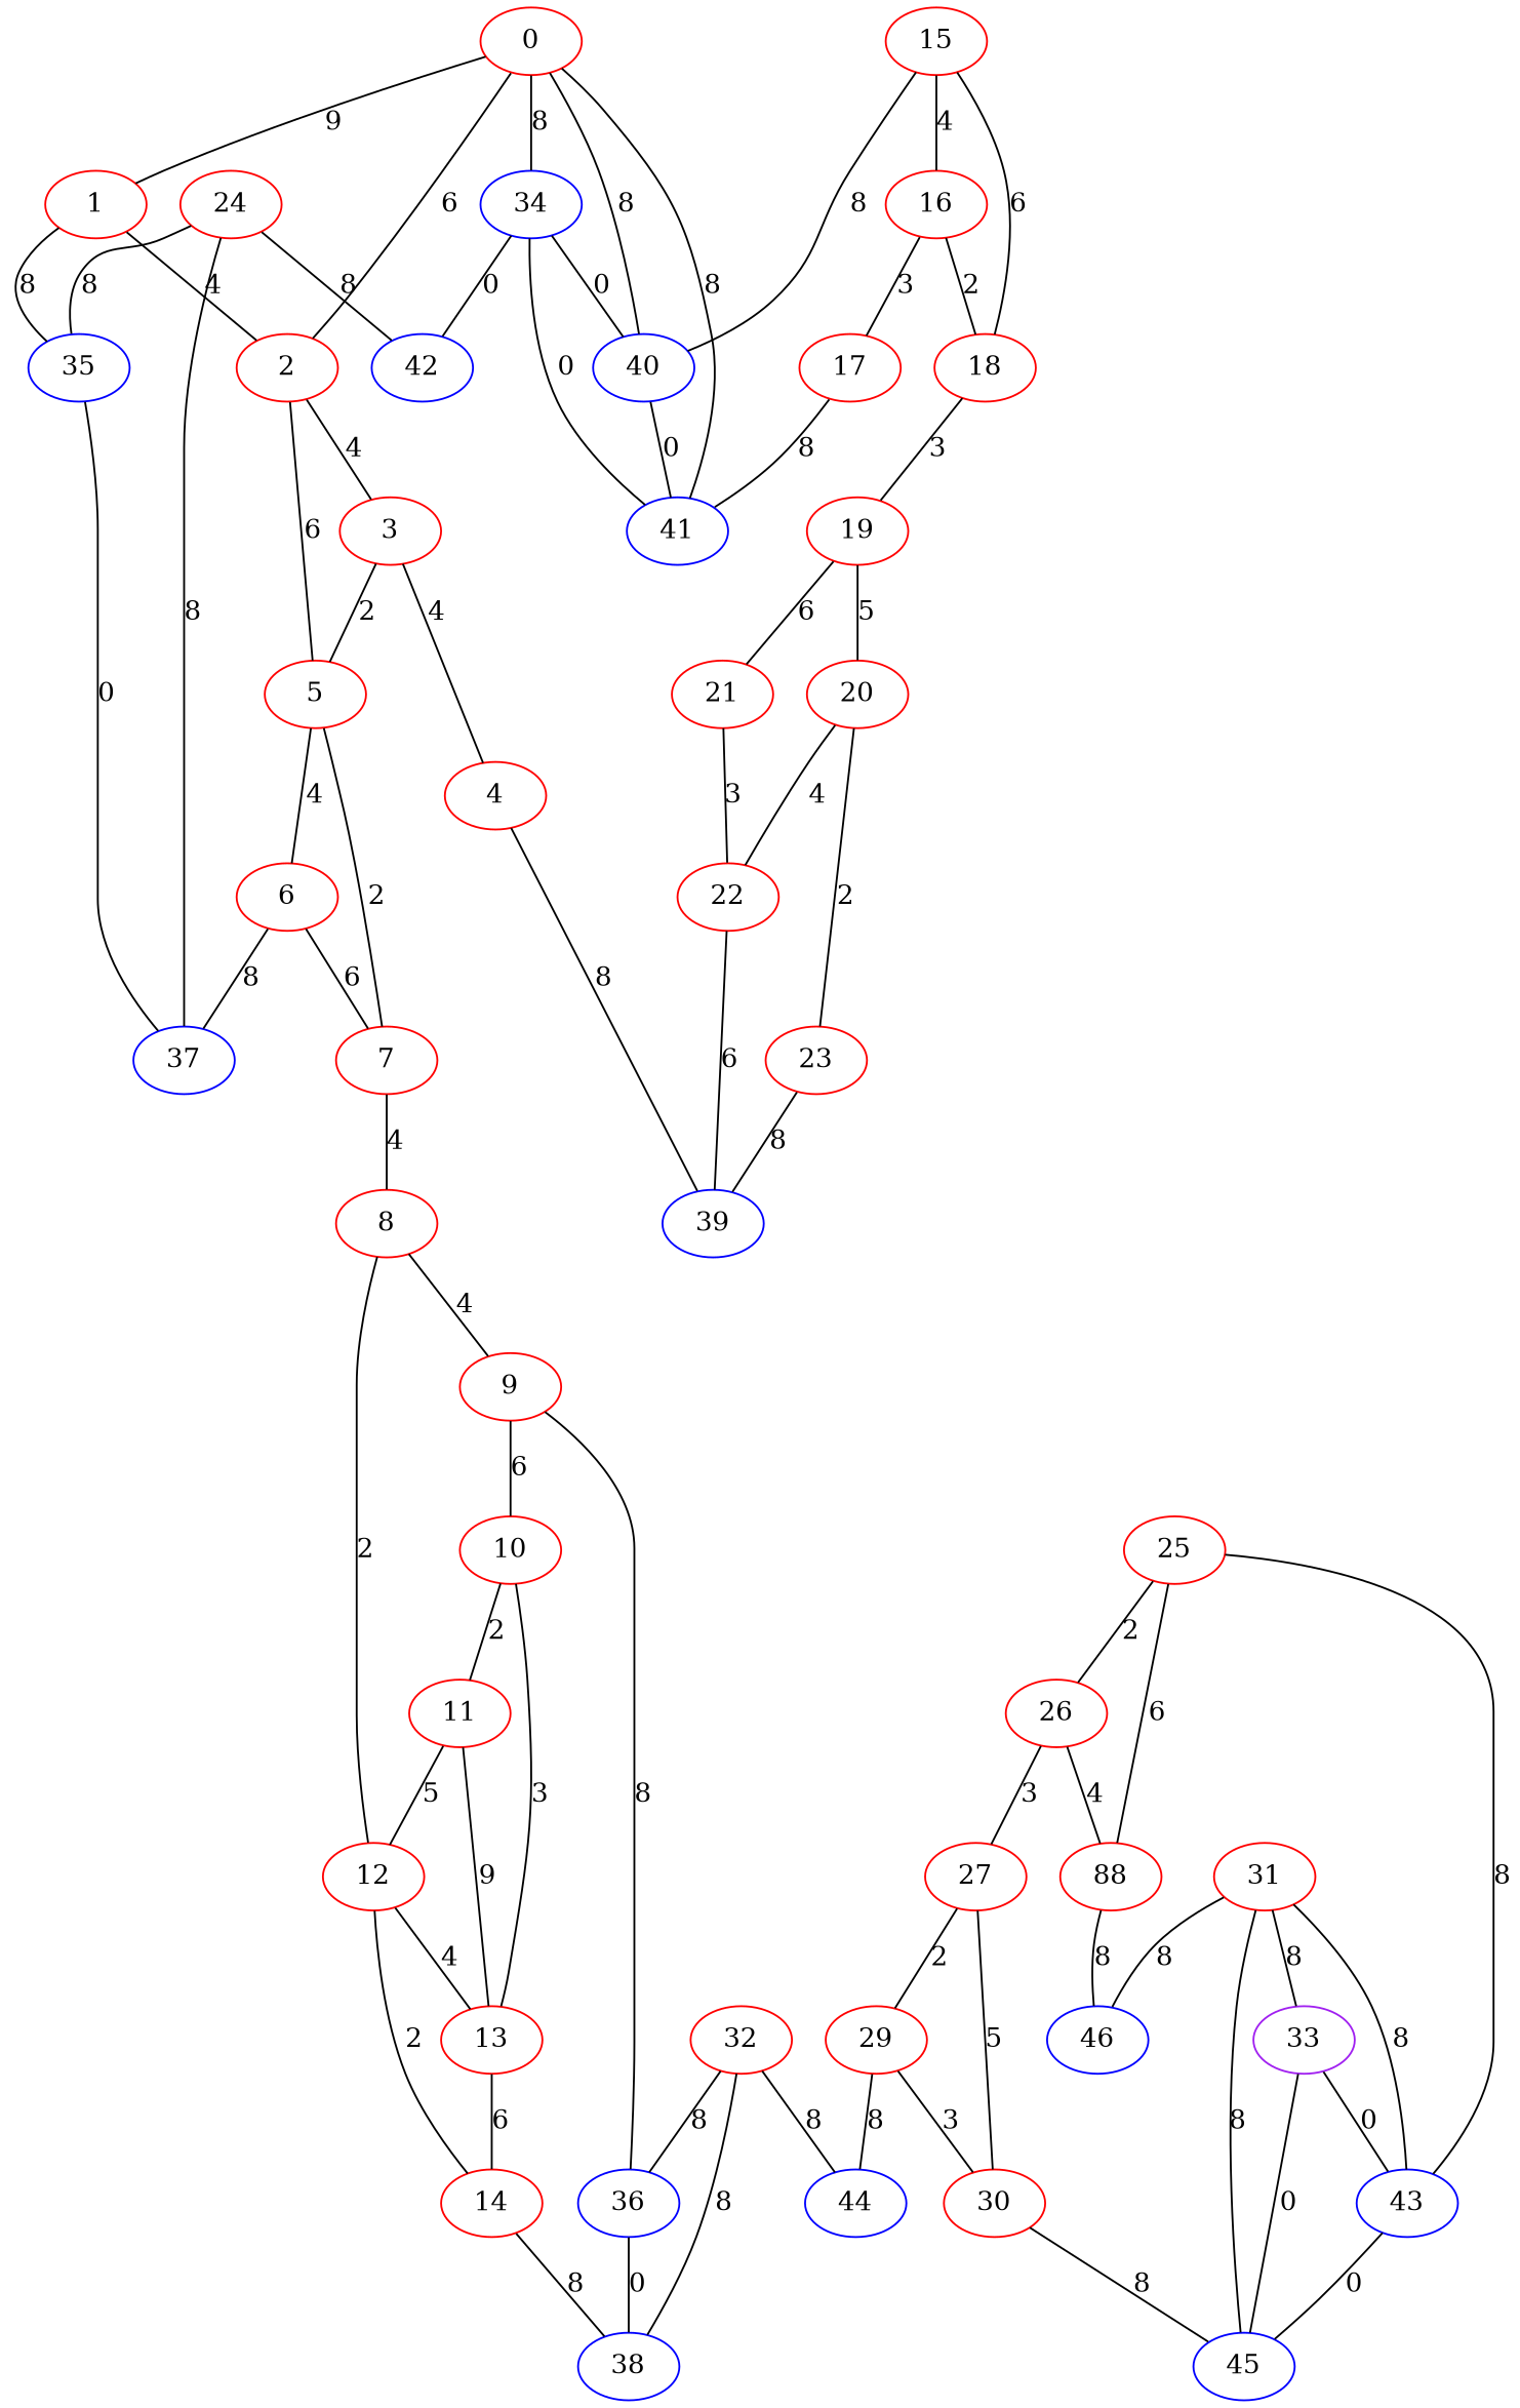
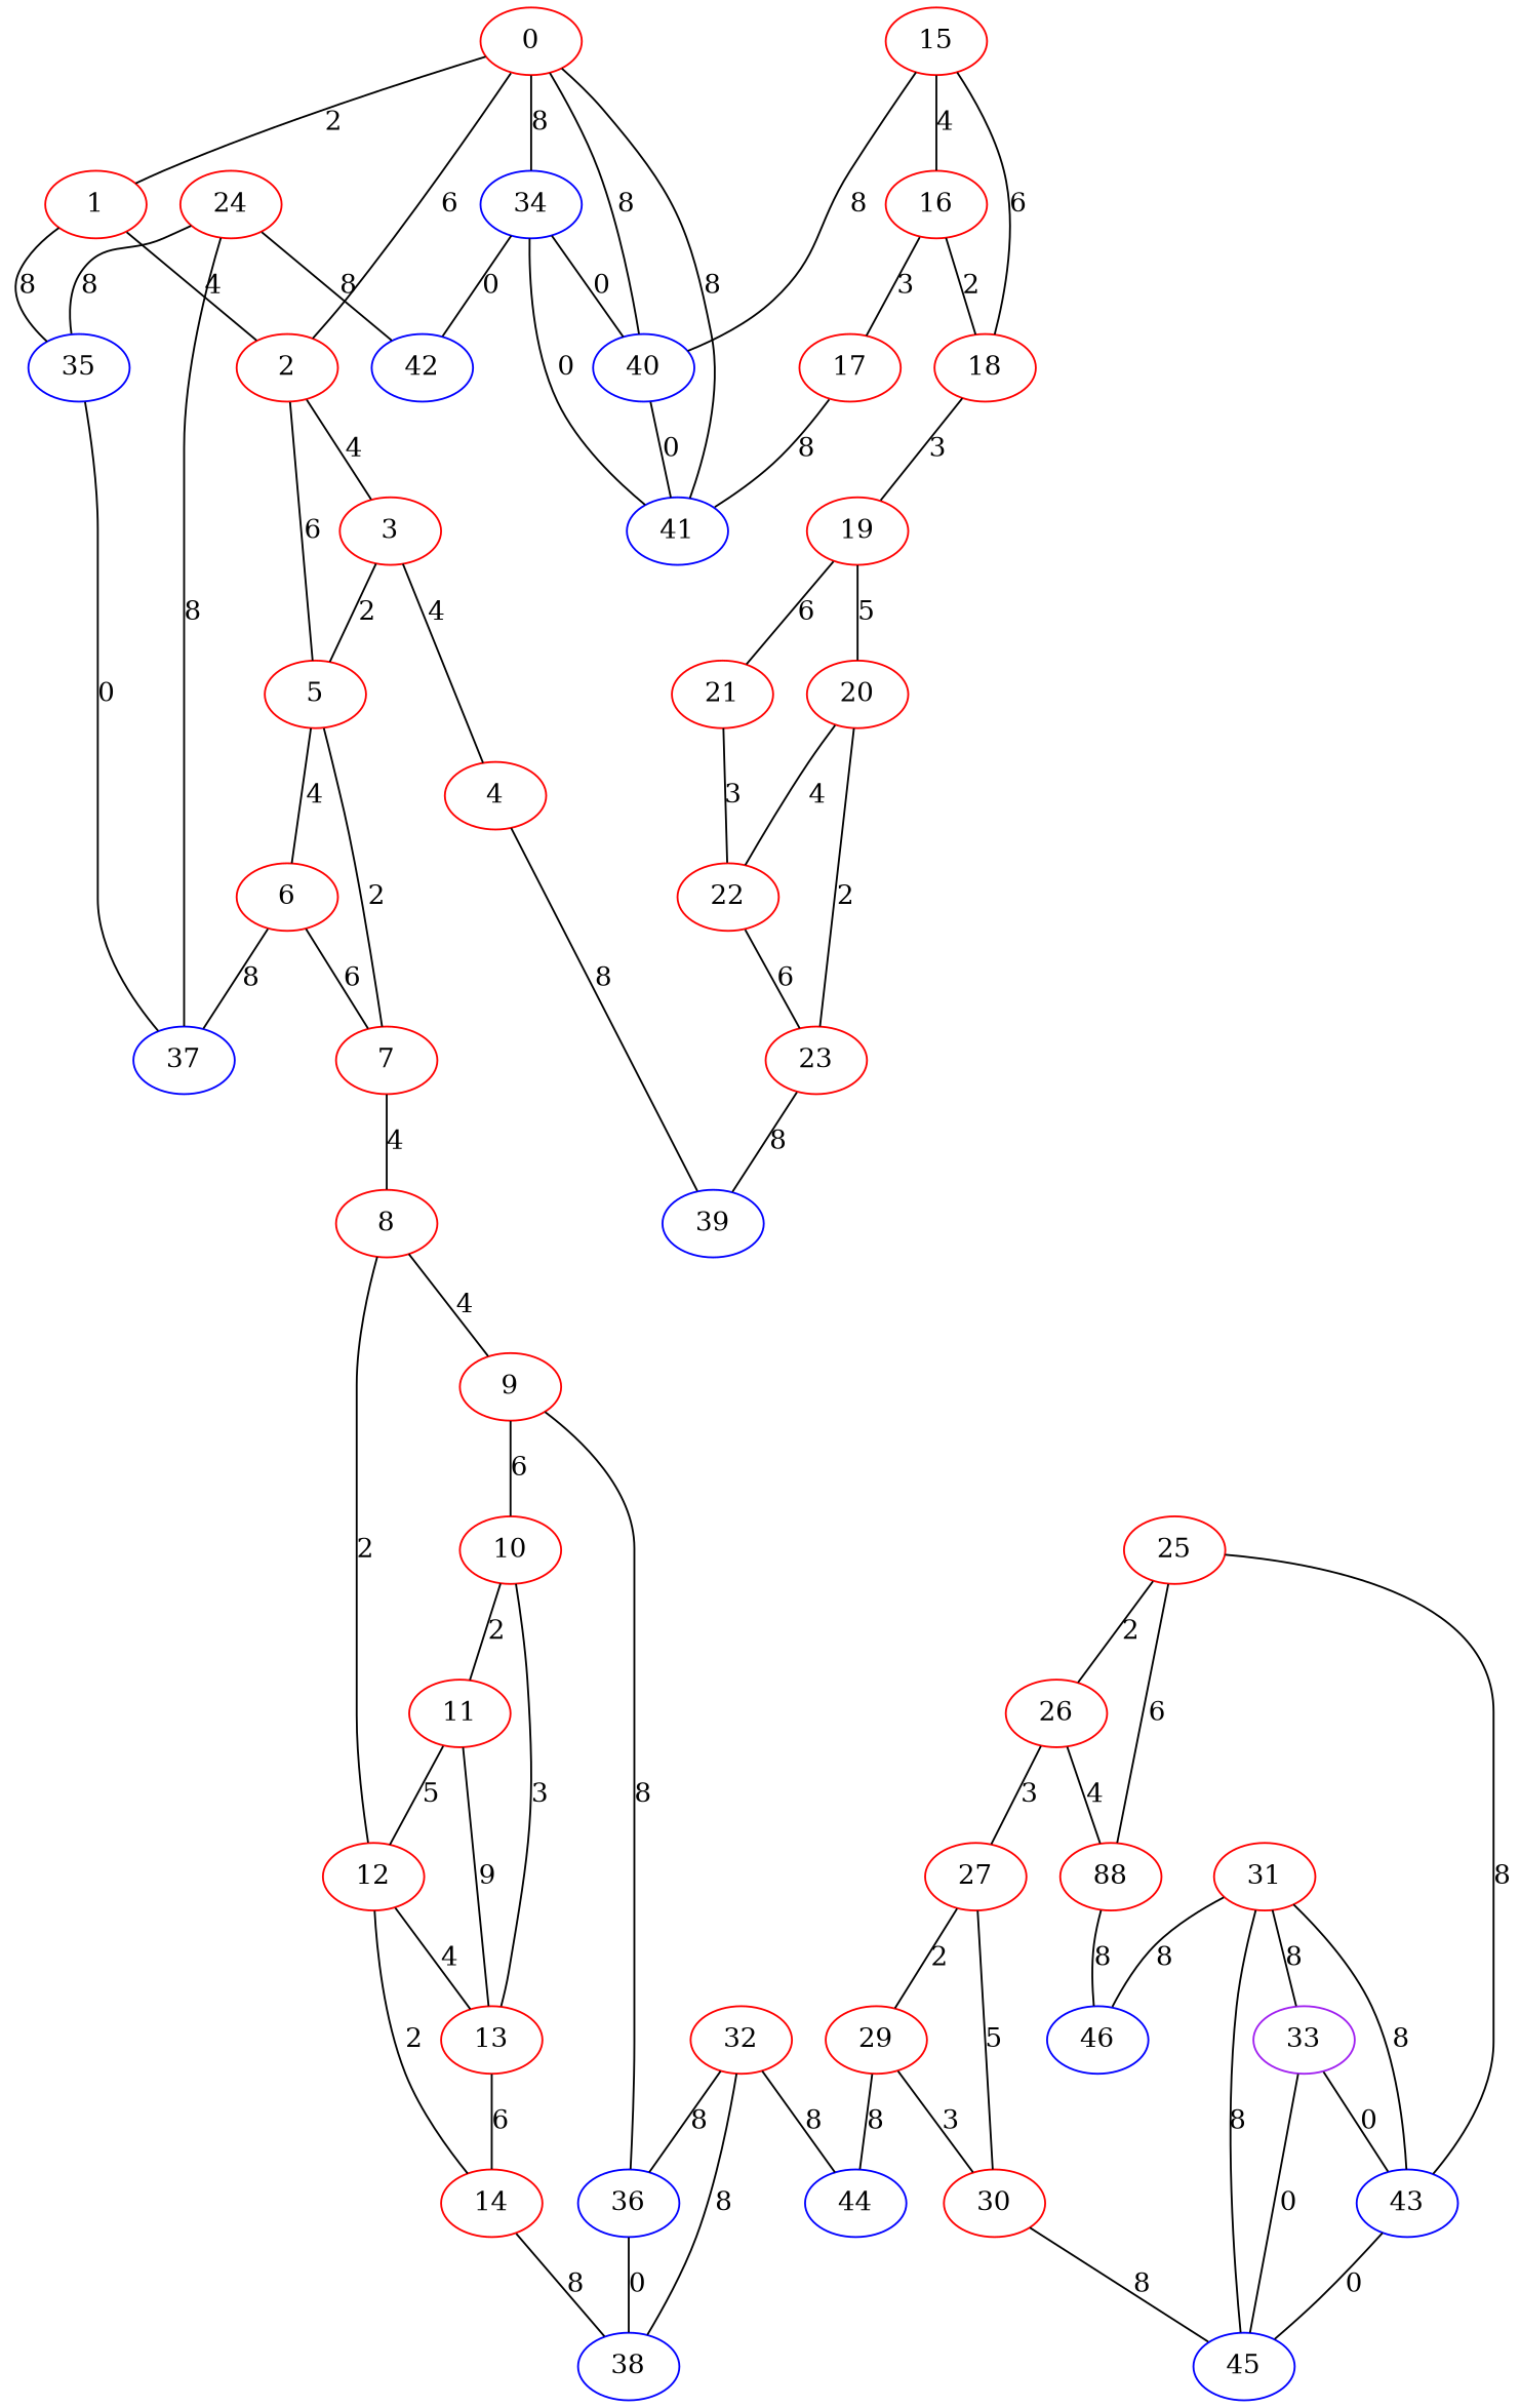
  graph {
    node [color=red weight=1]
    0
    1
    2
    34 [color=blue weight=3]
    40 [color=blue weight=3]
    41 [color=blue weight=3]
    35 [color=blue weight=3]
    3
    5
    42 [color=blue weight=3]
    37 [color=blue weight=3]
    4
    6
    7
    39 [color=blue weight=3]
    8
    9
    12
    10
    36 [color=blue weight=3]
    11
    13
    38 [color=blue weight=3]
    14
    15
    16
    18
    17
    19
    21
    20
    22
    23
    24
    25
    26
    n37 [label=88]
    43 [color=blue weight=3]
    27
    46 [color=blue weight=3]
    45 [color=blue weight=3]
    29
    30
    44 [color=blue weight=3]
    31
    33 [color=purple weight=4]
    32
-   0 -- 1 [label=9]
+   0 -- 1 [label=2]
    0 -- 2 [label=6]
    0 -- 34 [label=8]
    0 -- 40 [label=8]
    0 -- 41 [label=8]
    1 -- 2 [label=4]
    1 -- 35 [label=8]
    2 -- 3 [label=4]
    2 -- 5 [label=6]
    34 -- 40 [label=0]
    34 -- 41 [label=0]
    34 -- 42 [label=0]
    40 -- 41 [label=0]
    35 -- 37 [label=0]
    3 -- 5 [label=2]
    3 -- 4 [label=4]
    5 -- 6 [label=4]
    5 -- 7 [label=2]
    4 -- 39 [label=8]
    6 -- 37 [label=8]
    6 -- 7 [label=6]
    7 -- 8 [label=4]
    8 -- 9 [label=4]
    8 -- 12 [label=2]
    9 -- 10 [label=6]
    9 -- 36 [label=8]
    12 -- 13 [label=4]
    12 -- 14 [label=2]
    10 -- 11 [label=2]
    10 -- 13 [label=3]
    36 -- 38 [label=0]
    11 -- 12 [label=5]
    11 -- 13 [label=9]
    13 -- 14 [label=6]
    14 -- 38 [label=8]
    15 -- 40 [label=8]
    15 -- 16 [label=4]
    15 -- 18 [label=6]
    16 -- 18 [label=2]
    16 -- 17 [label=3]
    18 -- 19 [label=3]
    17 -- 41 [label=8]
    19 -- 21 [label=6]
    19 -- 20 [label=5]
    21 -- 22 [label=3]
    20 -- 22 [label=4]
    20 -- 23 [label=2]
-   22 -- 39 [label=6]
+   22 -- 23 [label=6]
    23 -- 39 [label=8]
    24 -- 35 [label=8]
    24 -- 42 [label=8]
    24 -- 37 [label=8]
    25 -- 26 [label=2]
    25 -- n37 [label=6]
    25 -- 43 [label=8]
    26 -- n37 [label=4]
    26 -- 27 [label=3]
    n37 -- 46 [label=8]
    43 -- 45 [label=0]
    27 -- 29 [label=2]
    27 -- 30 [label=5]
    29 -- 30 [label=3]
    29 -- 44 [label=8]
    30 -- 45 [label=8]
    31 -- 43 [label=8]
    31 -- 46 [label=8]
    31 -- 45 [label=8]
    31 -- 33 [label=8]
    33 -- 43 [label=0]
    33 -- 45 [label=0]
    32 -- 36 [label=8]
    32 -- 38 [label=8]
    32 -- 44 [label=8]
  }
